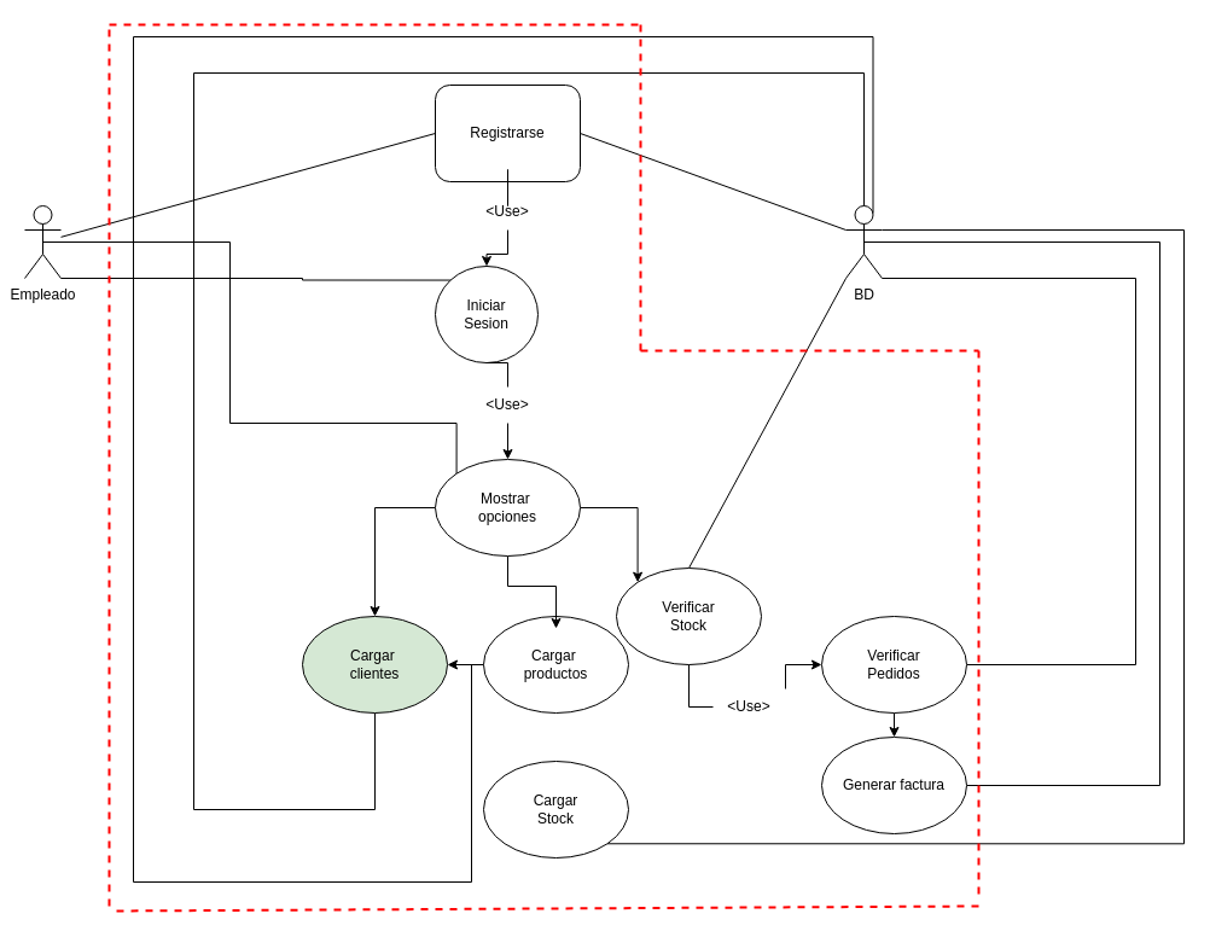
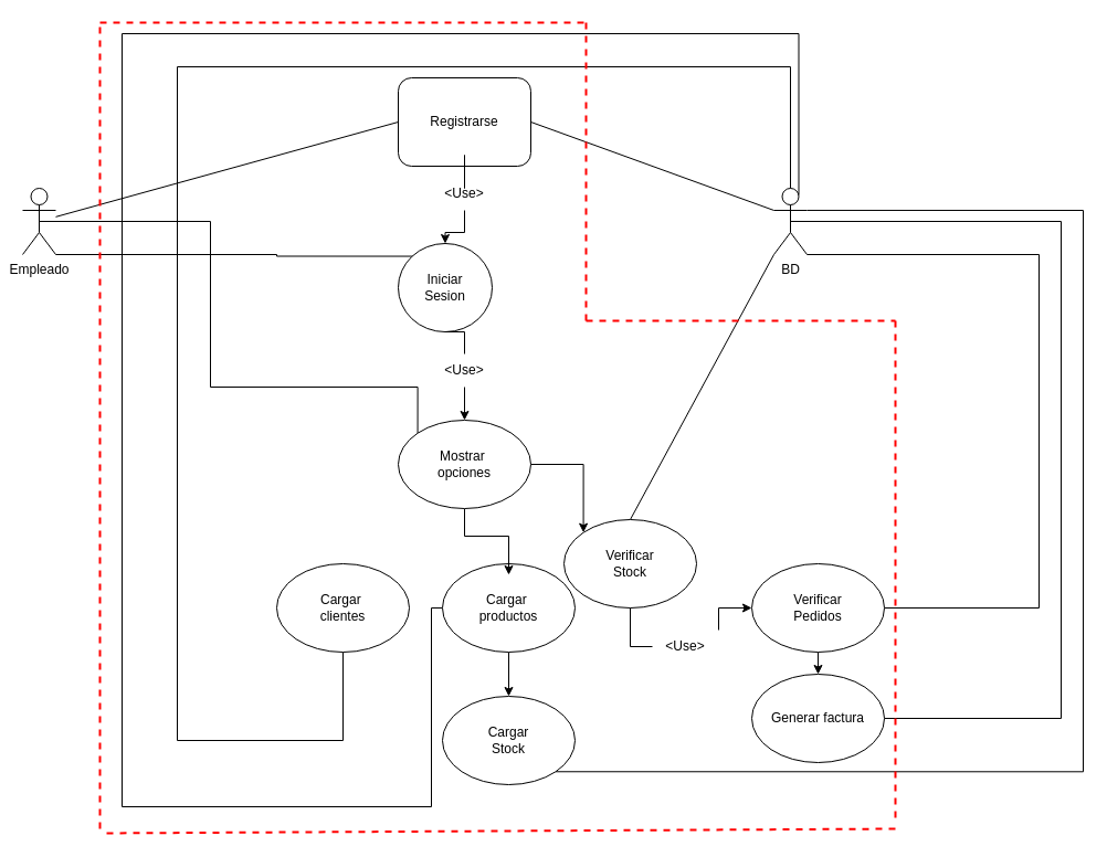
  <mxCell id="0" />
  <mxCell id="1" parent="0" />
  <mxCell id="2" style="rounded=0;orthogonalLoop=1;jettySize=auto;html=1;entryX=0;entryY=0.5;entryDx=0;entryDy=0;endArrow=none;endFill=0;" parent="1" source="5" target="9" edge="1"><mxGeometry relative="1" as="geometry" /></mxCell>
  <mxCell id="3" style="edgeStyle=orthogonalEdgeStyle;rounded=0;orthogonalLoop=1;jettySize=auto;html=1;exitX=1;exitY=1;exitDx=0;exitDy=0;exitPerimeter=0;entryX=0;entryY=0;entryDx=0;entryDy=0;endArrow=none;endFill=0;" edge="1" parent="1" source="5" target="11"><mxGeometry relative="1" as="geometry"><Array as="points"><mxPoint x="250" y="232" /></Array></mxGeometry></mxCell>
  <mxCell id="4" style="edgeStyle=orthogonalEdgeStyle;rounded=0;orthogonalLoop=1;jettySize=auto;html=1;exitX=0.5;exitY=0.5;exitDx=0;exitDy=0;exitPerimeter=0;entryX=0;entryY=0;entryDx=0;entryDy=0;endArrow=none;endFill=0;" edge="1" parent="1" source="5" target="30"><mxGeometry relative="1" as="geometry"><Array as="points"><mxPoint x="190" y="200" /><mxPoint x="190" y="350" /><mxPoint x="378" y="350" /></Array></mxGeometry></mxCell>
  <mxCell id="5" value="Empleado" style="shape=umlActor;verticalLabelPosition=bottom;verticalAlign=top;html=1;outlineConnect=0;" parent="1" vertex="1"><mxGeometry x="20" y="170" width="30" height="60" as="geometry" /></mxCell>
  <mxCell id="6" value="BD" style="shape=umlActor;verticalLabelPosition=bottom;verticalAlign=top;html=1;outlineConnect=0;" parent="1" vertex="1"><mxGeometry x="700" y="170" width="30" height="60" as="geometry" /></mxCell>
  <mxCell id="7" style="edgeStyle=orthogonalEdgeStyle;rounded=0;orthogonalLoop=1;jettySize=auto;html=1;" parent="1" source="13" target="11" edge="1"><mxGeometry relative="1" as="geometry" /></mxCell>
  <mxCell id="8" style="rounded=0;orthogonalLoop=1;jettySize=auto;html=1;exitX=1;exitY=0.5;exitDx=0;exitDy=0;entryX=0;entryY=0.333;entryDx=0;entryDy=0;entryPerimeter=0;endArrow=none;endFill=0;" edge="1" parent="1" source="9" target="6"><mxGeometry relative="1" as="geometry" /></mxCell>
  <mxCell id="9" value="Registrarse" style="whiteSpace=wrap;html=1;rounded=1;" parent="1" vertex="1"><mxGeometry x="360" y="70" width="120" height="80" as="geometry" /></mxCell>
  <mxCell id="10" style="edgeStyle=orthogonalEdgeStyle;rounded=0;orthogonalLoop=1;jettySize=auto;html=1;exitX=0.5;exitY=1;exitDx=0;exitDy=0;entryX=0.5;entryY=0;entryDx=0;entryDy=0;" edge="1" parent="1" source="32" target="30"><mxGeometry relative="1" as="geometry" /></mxCell>
  <mxCell id="11" value="Iniciar&lt;br&gt;Sesion" style="ellipse;whiteSpace=wrap;html=1;" parent="1" vertex="1"><mxGeometry x="360" y="220" width="85" height="80" as="geometry" /></mxCell>
  <mxCell id="12" value="" style="edgeStyle=orthogonalEdgeStyle;rounded=0;orthogonalLoop=1;jettySize=auto;html=1;endArrow=none;endFill=0;" parent="1" source="9" target="13" edge="1"><mxGeometry relative="1" as="geometry"><mxPoint x="420" y="150" as="sourcePoint" /><mxPoint x="420" y="200" as="targetPoint" /></mxGeometry></mxCell>
  <mxCell id="13" value="&amp;lt;Use&amp;gt;" style="text;html=1;strokeColor=none;fillColor=none;align=center;verticalAlign=middle;whiteSpace=wrap;rounded=0;" parent="1" vertex="1"><mxGeometry x="390" y="160" width="60" height="30" as="geometry" /></mxCell>
  <mxCell id="14" style="edgeStyle=orthogonalEdgeStyle;rounded=0;orthogonalLoop=1;jettySize=auto;html=1;exitX=0.5;exitY=1;exitDx=0;exitDy=0;entryX=0.5;entryY=0;entryDx=0;entryDy=0;entryPerimeter=0;endArrow=none;endFill=0;" edge="1" parent="1" source="15" target="6"><mxGeometry relative="1" as="geometry"><mxPoint x="310" y="670" as="targetPoint" /><Array as="points"><mxPoint x="310" y="670" /><mxPoint x="160" y="670" /><mxPoint x="160" y="60" /><mxPoint x="715" y="60" /></Array></mxGeometry></mxCell>
- <mxCell id="15" value="Cargar&amp;nbsp;&lt;br&gt;clientes" style="ellipse;whiteSpace=wrap;html=1;fillColor=#d5e8d4;" vertex="1" parent="1"><mxGeometry x="250" y="510" width="120" height="80" as="geometry" /></mxCell>
- <mxCell id="16" style="edgeStyle=orthogonalEdgeStyle;rounded=0;orthogonalLoop=1;jettySize=auto;html=1;" edge="1" parent="1" source="18" target="15"><mxGeometry relative="1" as="geometry" /></mxCell>
+ <mxCell id="15" value="Cargar&amp;nbsp;&lt;br&gt;clientes" style="ellipse;whiteSpace=wrap;html=1;" vertex="1" parent="1"><mxGeometry x="250" y="510" width="120" height="80" as="geometry" /></mxCell>
+ <mxCell id="16" style="edgeStyle=orthogonalEdgeStyle;rounded=0;orthogonalLoop=1;jettySize=auto;html=1;entryX=0.5;entryY=0;entryDx=0;entryDy=0;" edge="1" parent="1" source="18" target="26"><mxGeometry relative="1" as="geometry" /></mxCell>
  <mxCell id="17" style="edgeStyle=orthogonalEdgeStyle;rounded=0;orthogonalLoop=1;jettySize=auto;html=1;exitX=0;exitY=0.5;exitDx=0;exitDy=0;entryX=0.75;entryY=0.1;entryDx=0;entryDy=0;entryPerimeter=0;endArrow=none;endFill=0;" edge="1" parent="1" source="18" target="6"><mxGeometry relative="1" as="geometry"><Array as="points"><mxPoint x="390" y="550" /><mxPoint x="390" y="730" /><mxPoint x="110" y="730" /><mxPoint x="110" y="30" /><mxPoint x="723" y="30" /></Array></mxGeometry></mxCell>
  <mxCell id="18" value="Cargar&amp;nbsp;&lt;br&gt;productos" style="ellipse;whiteSpace=wrap;html=1;" vertex="1" parent="1"><mxGeometry x="400" y="510" width="120" height="80" as="geometry" /></mxCell>
  <mxCell id="19" style="rounded=0;orthogonalLoop=1;jettySize=auto;html=1;exitX=0.5;exitY=0;exitDx=0;exitDy=0;entryX=0;entryY=1;entryDx=0;entryDy=0;entryPerimeter=0;endArrow=none;endFill=0;" edge="1" parent="1" source="20" target="6"><mxGeometry relative="1" as="geometry" /></mxCell>
  <mxCell id="20" value="Verificar&lt;br&gt;Stock" style="ellipse;whiteSpace=wrap;html=1;" vertex="1" parent="1"><mxGeometry x="510" y="470" width="120" height="80" as="geometry" /></mxCell>
  <mxCell id="21" style="edgeStyle=orthogonalEdgeStyle;rounded=0;orthogonalLoop=1;jettySize=auto;html=1;exitX=0.5;exitY=1;exitDx=0;exitDy=0;entryX=0.5;entryY=0;entryDx=0;entryDy=0;" edge="1" parent="1" source="24" target="34"><mxGeometry relative="1" as="geometry" /></mxCell>
  <mxCell id="22" style="edgeStyle=orthogonalEdgeStyle;rounded=0;orthogonalLoop=1;jettySize=auto;html=1;entryX=1;entryY=1;entryDx=0;entryDy=0;entryPerimeter=0;endArrow=none;endFill=0;" edge="1" parent="1" source="24" target="6"><mxGeometry relative="1" as="geometry"><Array as="points"><mxPoint x="940" y="550" /><mxPoint x="940" y="230" /></Array></mxGeometry></mxCell>
  <mxCell id="23" style="edgeStyle=orthogonalEdgeStyle;rounded=0;orthogonalLoop=1;jettySize=auto;html=1;exitX=0;exitY=0.5;exitDx=0;exitDy=0;entryX=0.5;entryY=1;entryDx=0;entryDy=0;endArrow=none;endFill=0;startArrow=none;startFill=0;" edge="1" parent="1" source="36" target="20"><mxGeometry relative="1" as="geometry" /></mxCell>
  <mxCell id="24" value="Verificar&lt;br&gt;Pedidos" style="ellipse;whiteSpace=wrap;html=1;" vertex="1" parent="1"><mxGeometry x="680" y="510" width="120" height="80" as="geometry" /></mxCell>
  <mxCell id="25" style="edgeStyle=orthogonalEdgeStyle;rounded=0;orthogonalLoop=1;jettySize=auto;html=1;exitX=1;exitY=1;exitDx=0;exitDy=0;entryX=1;entryY=0.333;entryDx=0;entryDy=0;entryPerimeter=0;endArrow=none;endFill=0;" edge="1" parent="1" source="26" target="6"><mxGeometry relative="1" as="geometry"><Array as="points"><mxPoint x="980" y="698" /><mxPoint x="980" y="190" /></Array></mxGeometry></mxCell>
  <mxCell id="26" value="Cargar &lt;br&gt;Stock" style="ellipse;whiteSpace=wrap;html=1;" vertex="1" parent="1"><mxGeometry x="400" y="630" width="120" height="80" as="geometry" /></mxCell>
- <mxCell id="27" style="edgeStyle=orthogonalEdgeStyle;rounded=0;orthogonalLoop=1;jettySize=auto;html=1;entryX=0.5;entryY=0;entryDx=0;entryDy=0;exitX=0;exitY=0.5;exitDx=0;exitDy=0;" edge="1" parent="1" source="30" target="15"><mxGeometry relative="1" as="geometry" /></mxCell>
  <mxCell id="28" style="edgeStyle=orthogonalEdgeStyle;rounded=0;orthogonalLoop=1;jettySize=auto;html=1;exitX=0.5;exitY=1;exitDx=0;exitDy=0;entryX=0.5;entryY=0.125;entryDx=0;entryDy=0;entryPerimeter=0;" edge="1" parent="1" source="30" target="18"><mxGeometry relative="1" as="geometry" /></mxCell>
  <mxCell id="29" style="edgeStyle=orthogonalEdgeStyle;rounded=0;orthogonalLoop=1;jettySize=auto;html=1;exitX=1;exitY=0.5;exitDx=0;exitDy=0;entryX=0;entryY=0;entryDx=0;entryDy=0;" edge="1" parent="1" source="30" target="20"><mxGeometry relative="1" as="geometry" /></mxCell>
  <mxCell id="30" value="Mostrar&amp;nbsp;&lt;br&gt;opciones" style="ellipse;whiteSpace=wrap;html=1;" vertex="1" parent="1"><mxGeometry x="360" y="380" width="120" height="80" as="geometry" /></mxCell>
  <mxCell id="31" value="" style="edgeStyle=orthogonalEdgeStyle;rounded=0;orthogonalLoop=1;jettySize=auto;html=1;exitX=0.5;exitY=1;exitDx=0;exitDy=0;entryX=0.5;entryY=0;entryDx=0;entryDy=0;endArrow=none;endFill=0;" edge="1" parent="1" source="11" target="32"><mxGeometry relative="1" as="geometry"><mxPoint x="420" y="310" as="sourcePoint" /><mxPoint x="420" y="360" as="targetPoint" /></mxGeometry></mxCell>
  <mxCell id="32" value="&amp;lt;Use&amp;gt;" style="text;html=1;strokeColor=none;fillColor=none;align=center;verticalAlign=middle;whiteSpace=wrap;rounded=0;" vertex="1" parent="1"><mxGeometry x="390" y="320" width="60" height="30" as="geometry" /></mxCell>
  <mxCell id="33" style="edgeStyle=orthogonalEdgeStyle;rounded=0;orthogonalLoop=1;jettySize=auto;html=1;exitX=1;exitY=0.5;exitDx=0;exitDy=0;entryX=0.5;entryY=0.5;entryDx=0;entryDy=0;entryPerimeter=0;endArrow=none;endFill=0;" edge="1" parent="1" source="34" target="6"><mxGeometry relative="1" as="geometry"><Array as="points"><mxPoint x="960" y="650" /><mxPoint x="960" y="200" /></Array></mxGeometry></mxCell>
  <mxCell id="34" value="Generar factura" style="ellipse;whiteSpace=wrap;html=1;" vertex="1" parent="1"><mxGeometry x="680" y="610" width="120" height="80" as="geometry" /></mxCell>
  <mxCell id="35" value="" style="edgeStyle=orthogonalEdgeStyle;rounded=0;orthogonalLoop=1;jettySize=auto;html=1;exitX=0;exitY=0.5;exitDx=0;exitDy=0;entryX=1;entryY=0;entryDx=0;entryDy=0;endArrow=none;endFill=0;startArrow=classic;startFill=1;" edge="1" parent="1" source="24" target="36"><mxGeometry relative="1" as="geometry"><mxPoint x="680" y="550" as="sourcePoint" /><mxPoint x="612" y="562" as="targetPoint" /></mxGeometry></mxCell>
  <mxCell id="36" value="&amp;lt;Use&amp;gt;" style="text;html=1;strokeColor=none;fillColor=none;align=center;verticalAlign=middle;whiteSpace=wrap;rounded=0;" vertex="1" parent="1"><mxGeometry x="590" y="570" width="60" height="30" as="geometry" /></mxCell>
  <mxCell id="37" value="" style="endArrow=none;dashed=1;html=1;rounded=0;strokeColor=#FF0000;strokeWidth=2;" edge="1" parent="1"><mxGeometry width="50" height="50" relative="1" as="geometry"><mxPoint x="90" y="20" as="sourcePoint" /><mxPoint x="530" y="20" as="targetPoint" /></mxGeometry></mxCell>
  <mxCell id="38" value="" style="endArrow=none;dashed=1;html=1;strokeWidth=2;rounded=0;strokeColor=#FF0000;" edge="1" parent="1"><mxGeometry width="50" height="50" relative="1" as="geometry"><mxPoint x="90" y="750" as="sourcePoint" /><mxPoint x="90" y="20" as="targetPoint" /></mxGeometry></mxCell>
  <mxCell id="39" value="" style="endArrow=none;dashed=1;html=1;strokeWidth=2;rounded=0;strokeColor=#FF0000;" edge="1" parent="1"><mxGeometry width="50" height="50" relative="1" as="geometry"><mxPoint x="810" y="750" as="sourcePoint" /><mxPoint x="90" y="754" as="targetPoint" /></mxGeometry></mxCell>
  <mxCell id="40" value="" style="endArrow=none;dashed=1;html=1;strokeWidth=2;rounded=0;strokeColor=#FF0000;" edge="1" parent="1"><mxGeometry width="50" height="50" relative="1" as="geometry"><mxPoint x="810" y="290" as="sourcePoint" /><mxPoint x="810" y="740" as="targetPoint" /></mxGeometry></mxCell>
  <mxCell id="41" value="" style="endArrow=none;dashed=1;html=1;strokeWidth=2;rounded=0;strokeColor=#FF0000;" edge="1" parent="1"><mxGeometry width="50" height="50" relative="1" as="geometry"><mxPoint x="530" y="290" as="sourcePoint" /><mxPoint x="810" y="290" as="targetPoint" /></mxGeometry></mxCell>
  <mxCell id="42" value="" style="endArrow=none;dashed=1;html=1;strokeWidth=2;rounded=0;strokeColor=#FF0000;" edge="1" parent="1"><mxGeometry width="50" height="50" relative="1" as="geometry"><mxPoint x="530" y="20" as="sourcePoint" /><mxPoint x="530" y="290" as="targetPoint" /></mxGeometry></mxCell>
